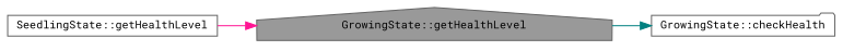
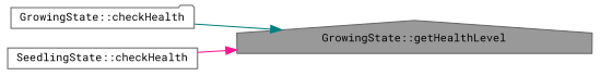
  digraph {
    fontname="Roboto Mono"
    rankdir=RL
    node [color=grey40 fillcolor=white fontname="Roboto Mono" fontsize=10 style=filled]
    edge [dir=back fontname="Roboto Mono" fontsize=10 labelfontname=Helvetica labelfontsize=10 style=solid]
    n1 [color=gray40 fillcolor=grey60 fontcolor=black height=0.2 label="GrowingState::getHealthLevel" shape=house width=0.4]
    n2 [height=0.2 label="GrowingState::checkHealth" shape=folder width=0.4]
-   n3 [height=0.2 label="SeedlingState::getHealthLevel" shape=box width=0.4]
-   n2 -> n1 [color=teal]
+   n3 [height=0.2 label="SeedlingState::checkHealth" shape=box width=0.4]
+   n1 -> n2 [color=teal]
    n1 -> n3 [color=deeppink]
  }
